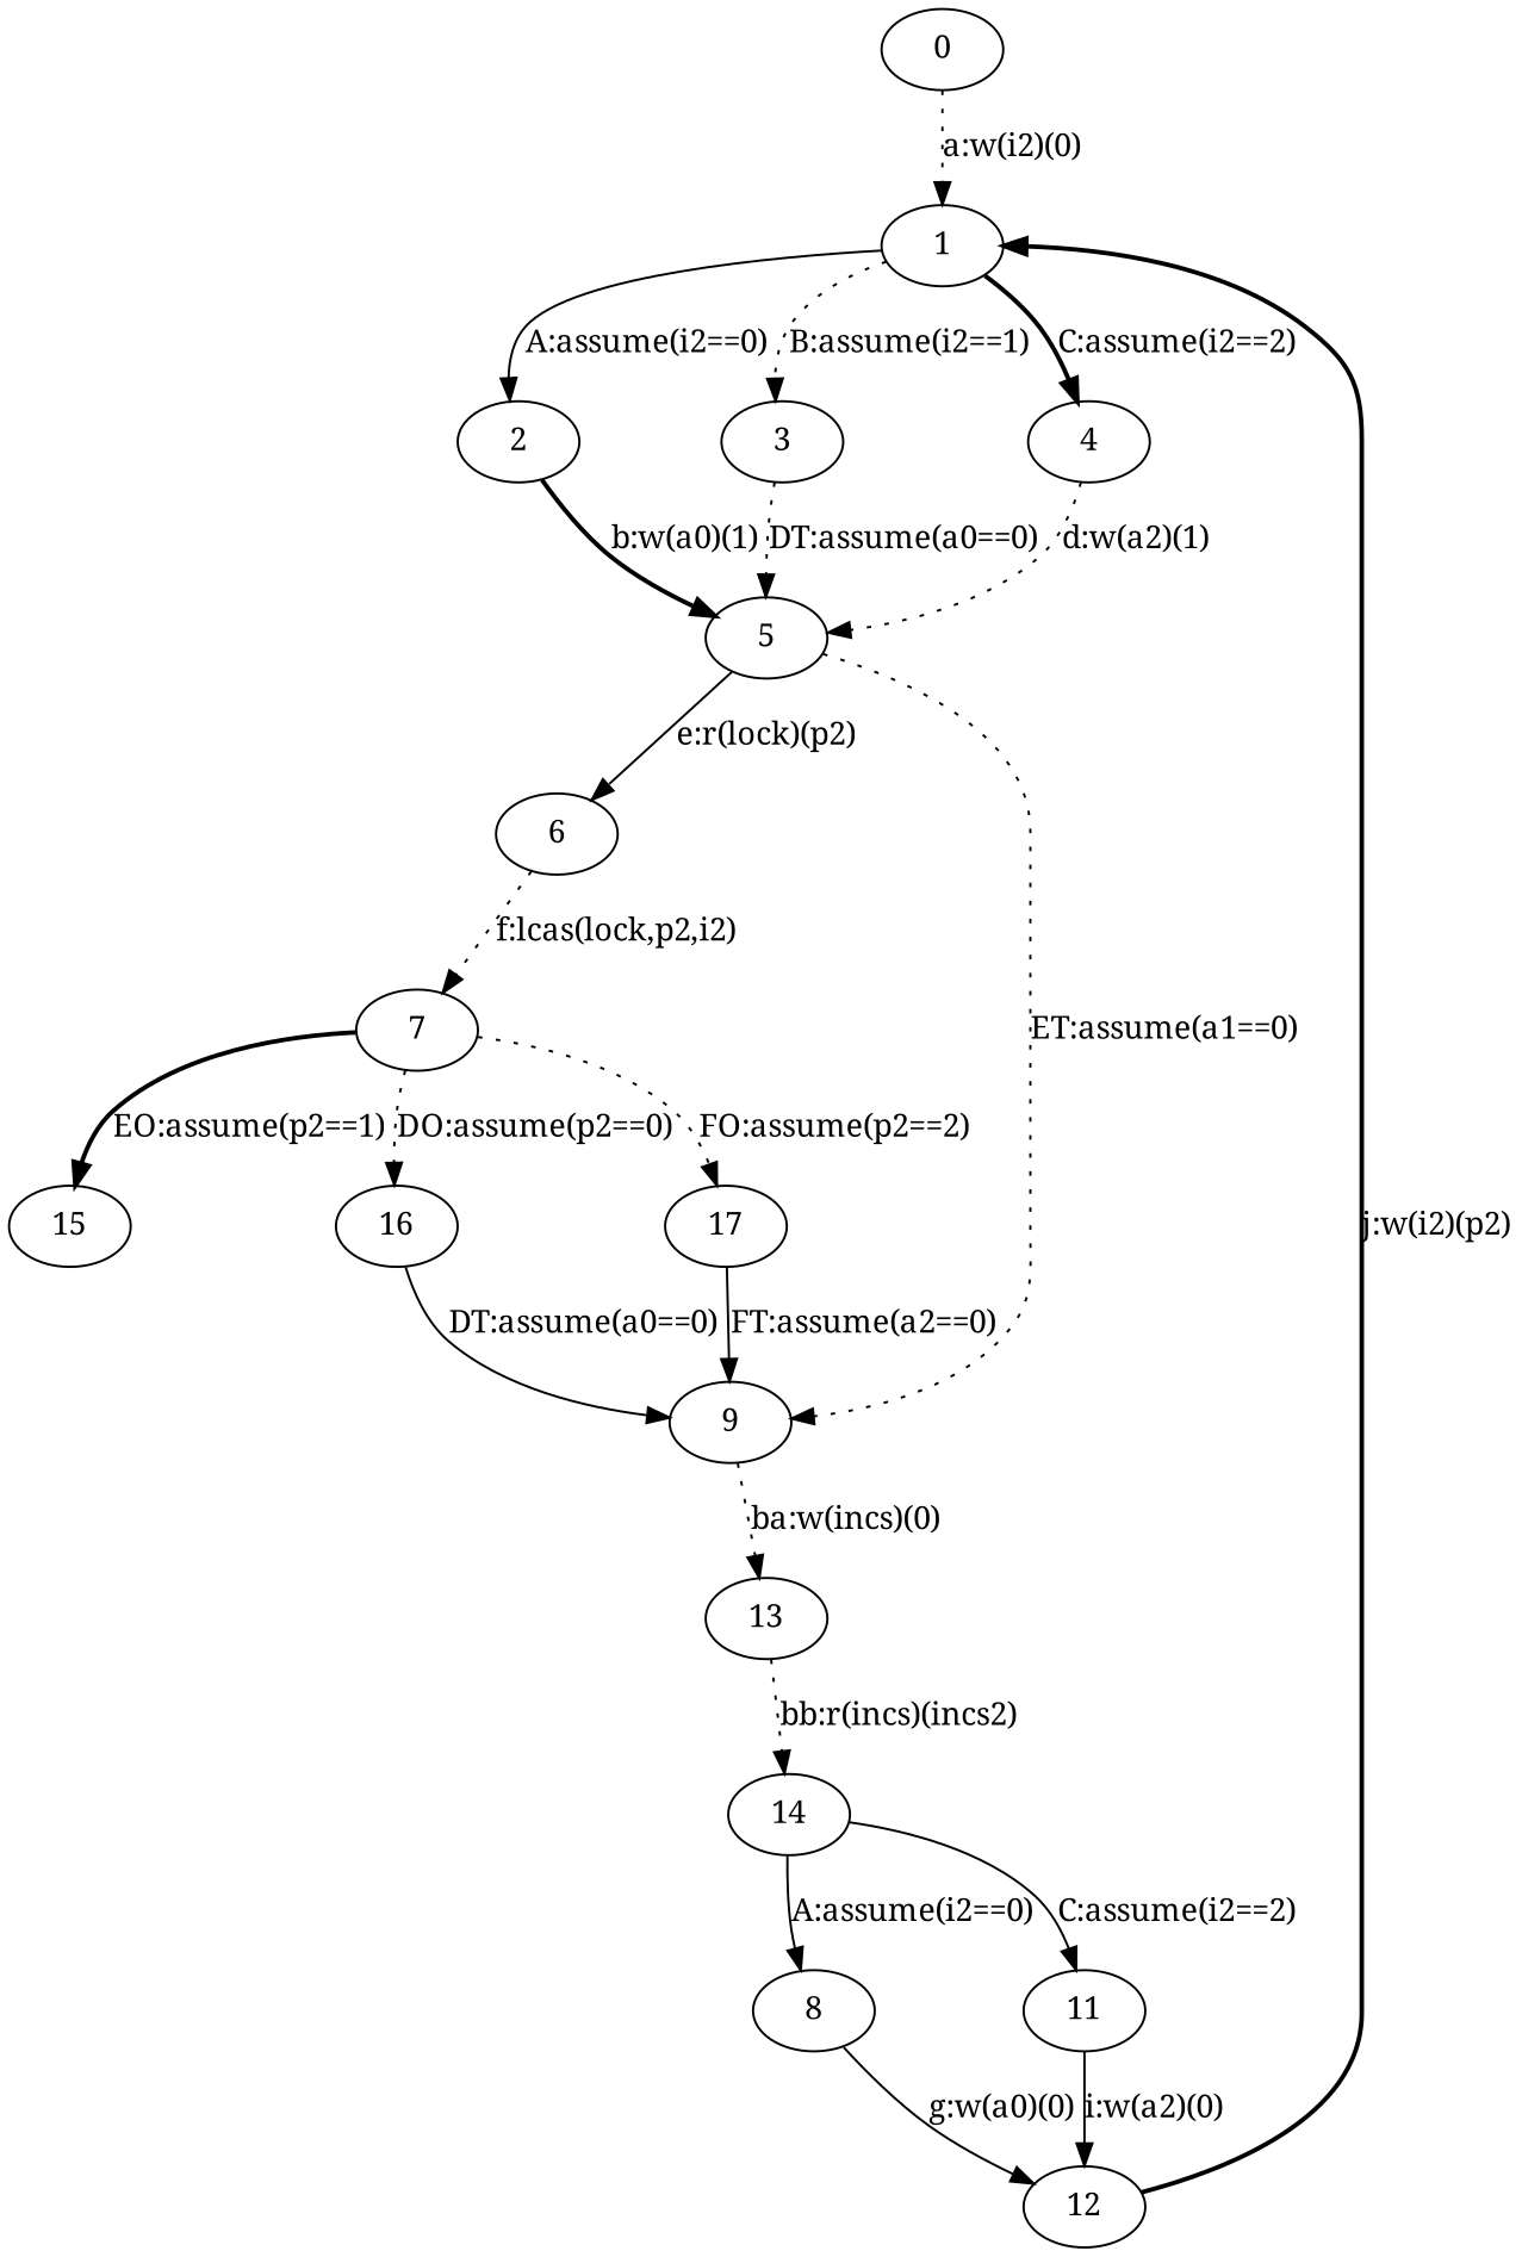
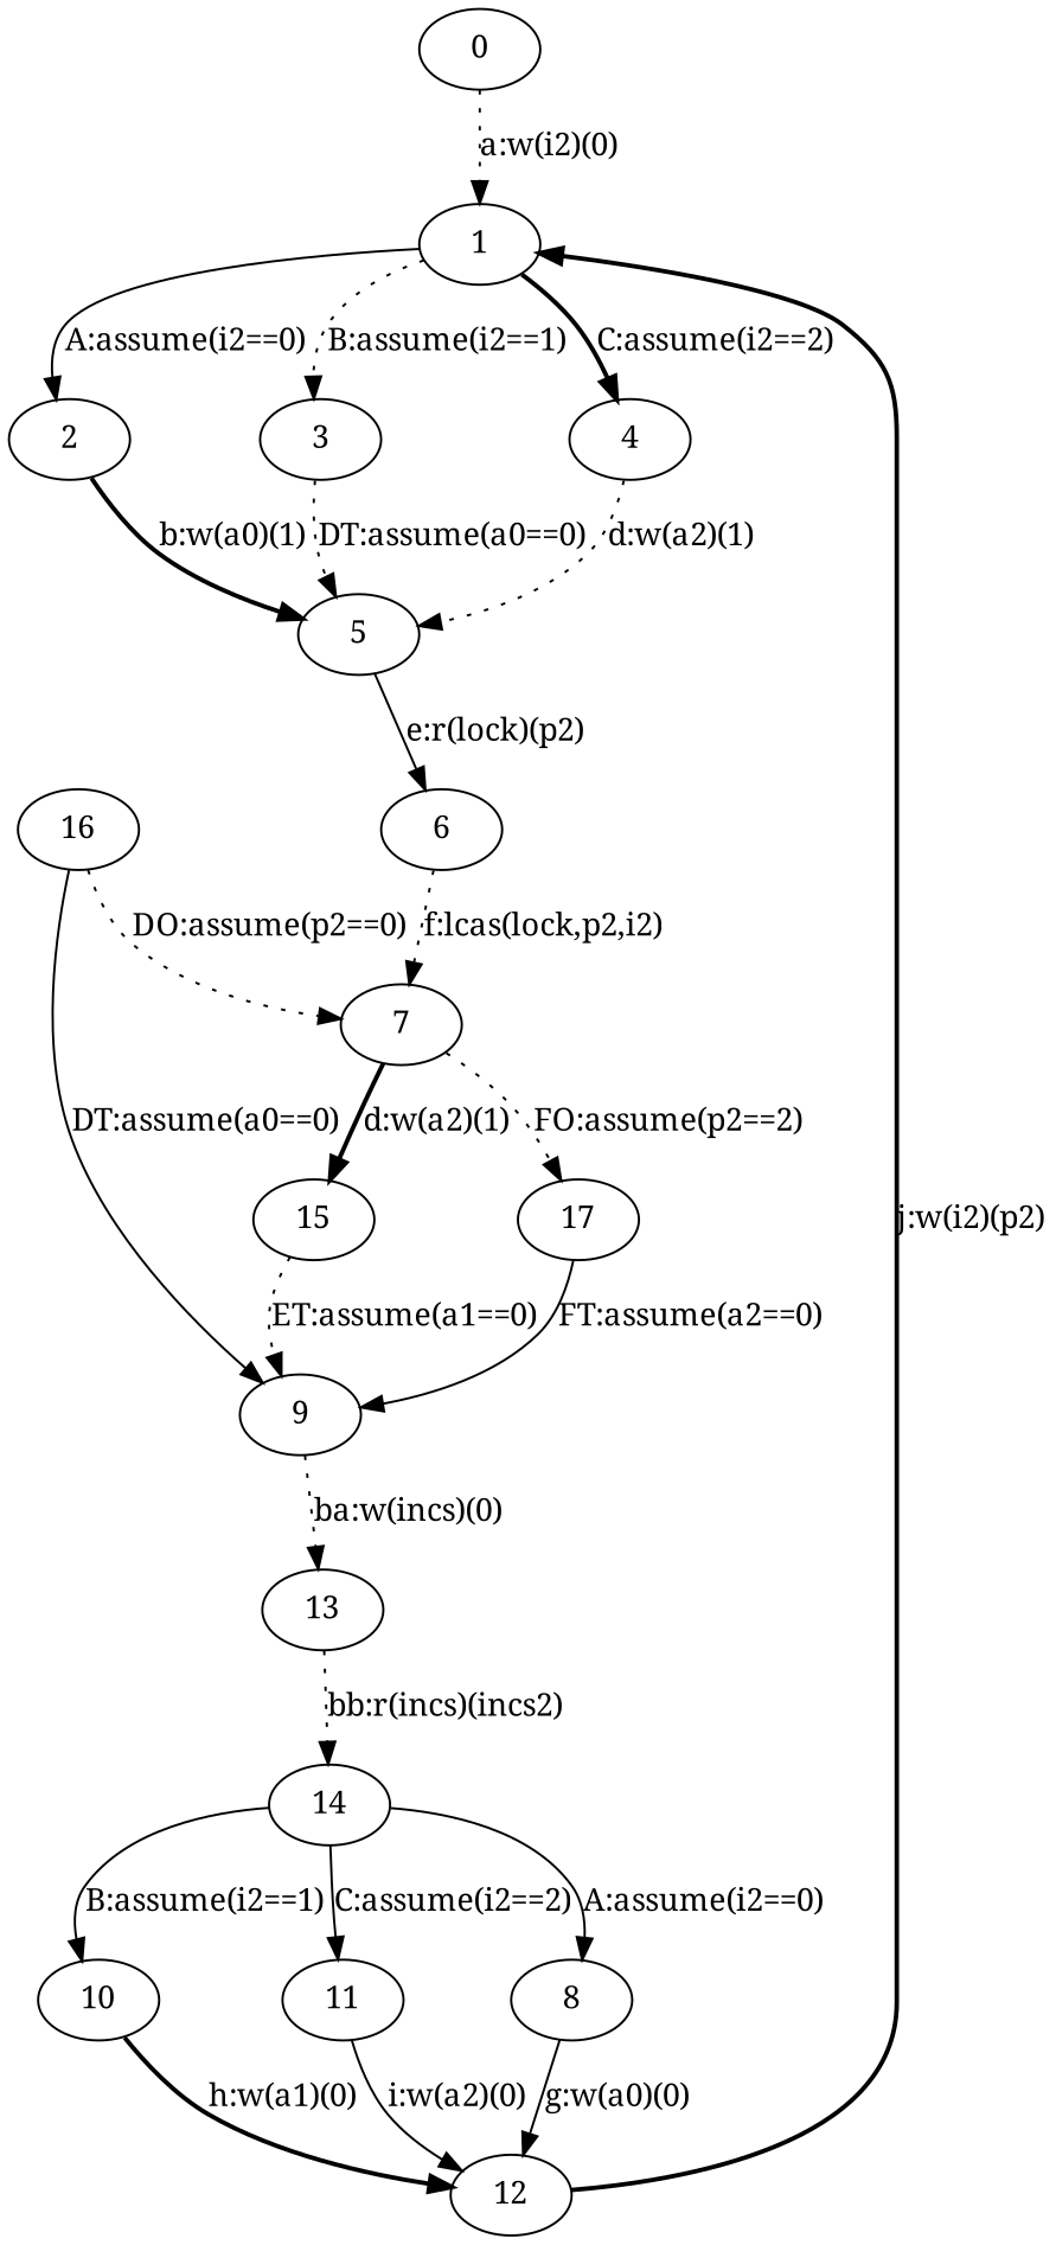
  digraph {
    fontname="Noto Serif"
    node [fixedsize=false fontname="Noto Serif" regular=false]
    edge [constraint=true decorate=false fontname="Noto Serif" labelfloat=false style=dotted]
    n1 [label=1]
    n2 [label=2]
    n3 [label=3]
    n4 [label=4]
    n5 [label=5]
    n6 [label=6]
    n7 [label=7]
    n8 [label=15]
    n9 [label=16]
    n10 [label=17]
    n11 [label=9]
    n12 [label=8]
    n13 [label=12]
    n14 [label=13]
    n15 [label=14]
+   n16 [label=10]
    n17 [label=11]
    n18 [label=0]
    n1 -> n2 [label="A:assume(i2==0)" style=solid]
    n1 -> n3 [label="B:assume(i2==1)"]
    n1 -> n4 [label="C:assume(i2==2)" style=bold]
    n2 -> n5 [label="b:w(a0)(1)" style=bold]
    n3 -> n5 [label="DT:assume(a0==0)"]
    n4 -> n5 [label="d:w(a2)(1)"]
    n5 -> n6 [label="e:r(lock)(p2)" style=solid]
    n6 -> n7 [label="f:lcas(lock,p2,i2)"]
-   n7 -> n8 [label="EO:assume(p2==1)" style=bold]
-   n7 -> n9 [label="DO:assume(p2==0)"]
+   n7 -> n8 [label="d:w(a2)(1)" style=bold]
+   n9 -> n7 [label="DO:assume(p2==0)"]
    n7 -> n10 [label="FO:assume(p2==2)"]
-   n5 -> n11 [label="ET:assume(a1==0)"]
+   n8 -> n11 [label="ET:assume(a1==0)"]
    n9 -> n11 [label="DT:assume(a0==0)" style=solid]
    n10 -> n11 [label="FT:assume(a2==0)" style=solid]
    n11 -> n14 [label="ba:w(incs)(0)"]
    n12 -> n13 [label="g:w(a0)(0)" style=solid]
    n13 -> n1 [label="j:w(i2)(p2)" style=bold]
    n14 -> n15 [label="bb:r(incs)(incs2)"]
    n15 -> n12 [label="A:assume(i2==0)" style=solid]
+   n15 -> n16 [label="B:assume(i2==1)" style=solid]
    n15 -> n17 [label="C:assume(i2==2)" style=solid]
+   n16 -> n13 [label="h:w(a1)(0)" style=bold]
    n17 -> n13 [label="i:w(a2)(0)" style=solid]
    n18 -> n1 [label="a:w(i2)(0)"]
  }
